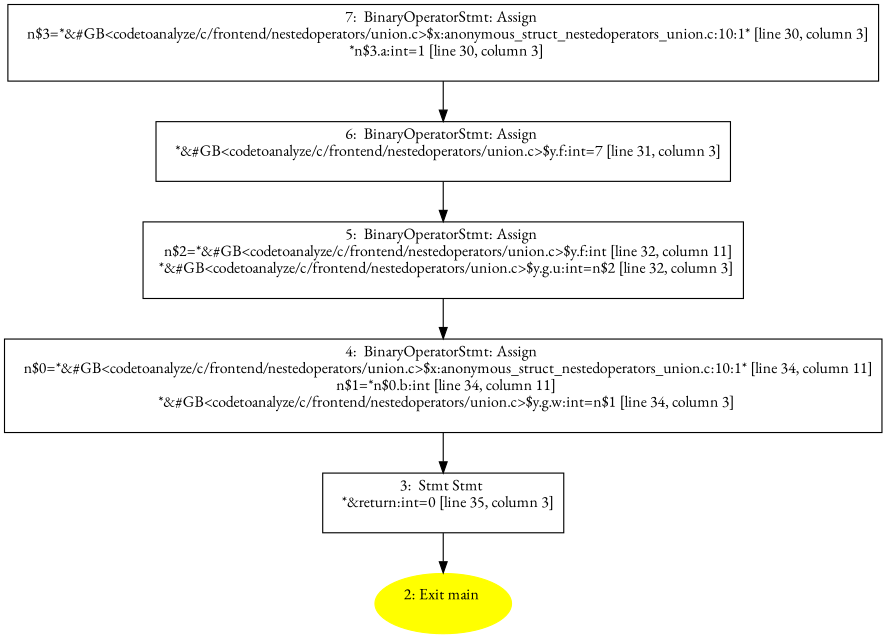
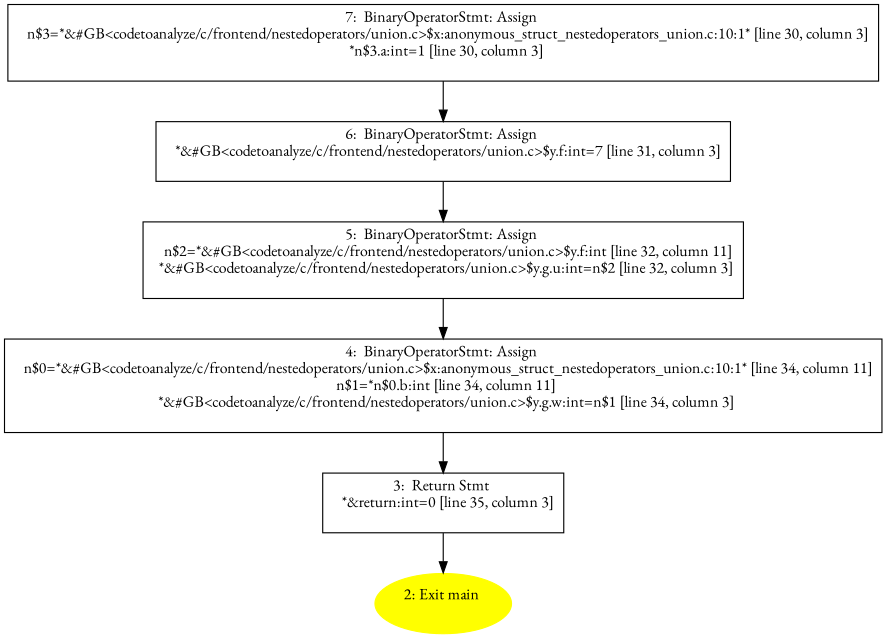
  digraph {
    fontname="EB Garamond"
    node [fontname="EB Garamond" shape=box]
    edge [fontname="EB Garamond"]
    n1 [label="7:  BinaryOperatorStmt: Assign \n   n$3=*&#GB<codetoanalyze/c/frontend/nestedoperators/union.c>$x:anonymous_struct_nestedoperators_union.c:10:1* [line 30, column 3]\n  *n$3.a:int=1 [line 30, column 3]\n "]
    n2 [label="6:  BinaryOperatorStmt: Assign \n   *&#GB<codetoanalyze/c/frontend/nestedoperators/union.c>$y.f:int=7 [line 31, column 3]\n "]
    n3 [label="5:  BinaryOperatorStmt: Assign \n   n$2=*&#GB<codetoanalyze/c/frontend/nestedoperators/union.c>$y.f:int [line 32, column 11]\n  *&#GB<codetoanalyze/c/frontend/nestedoperators/union.c>$y.g.u:int=n$2 [line 32, column 3]\n "]
    n4 [color=yellow label="2: Exit main \n  " style=filled shape=""]
-   n5 [label="3:  Stmt Stmt \n   *&return:int=0 [line 35, column 3]\n "]
+   n5 [label="3:  Return Stmt \n   *&return:int=0 [line 35, column 3]\n "]
    n6 [label="4:  BinaryOperatorStmt: Assign \n   n$0=*&#GB<codetoanalyze/c/frontend/nestedoperators/union.c>$x:anonymous_struct_nestedoperators_union.c:10:1* [line 34, column 11]\n  n$1=*n$0.b:int [line 34, column 11]\n  *&#GB<codetoanalyze/c/frontend/nestedoperators/union.c>$y.g.w:int=n$1 [line 34, column 3]\n "]
    n1 -> n2
    n2 -> n3
    n3 -> n6
    n5 -> n4
    n6 -> n5
  }
